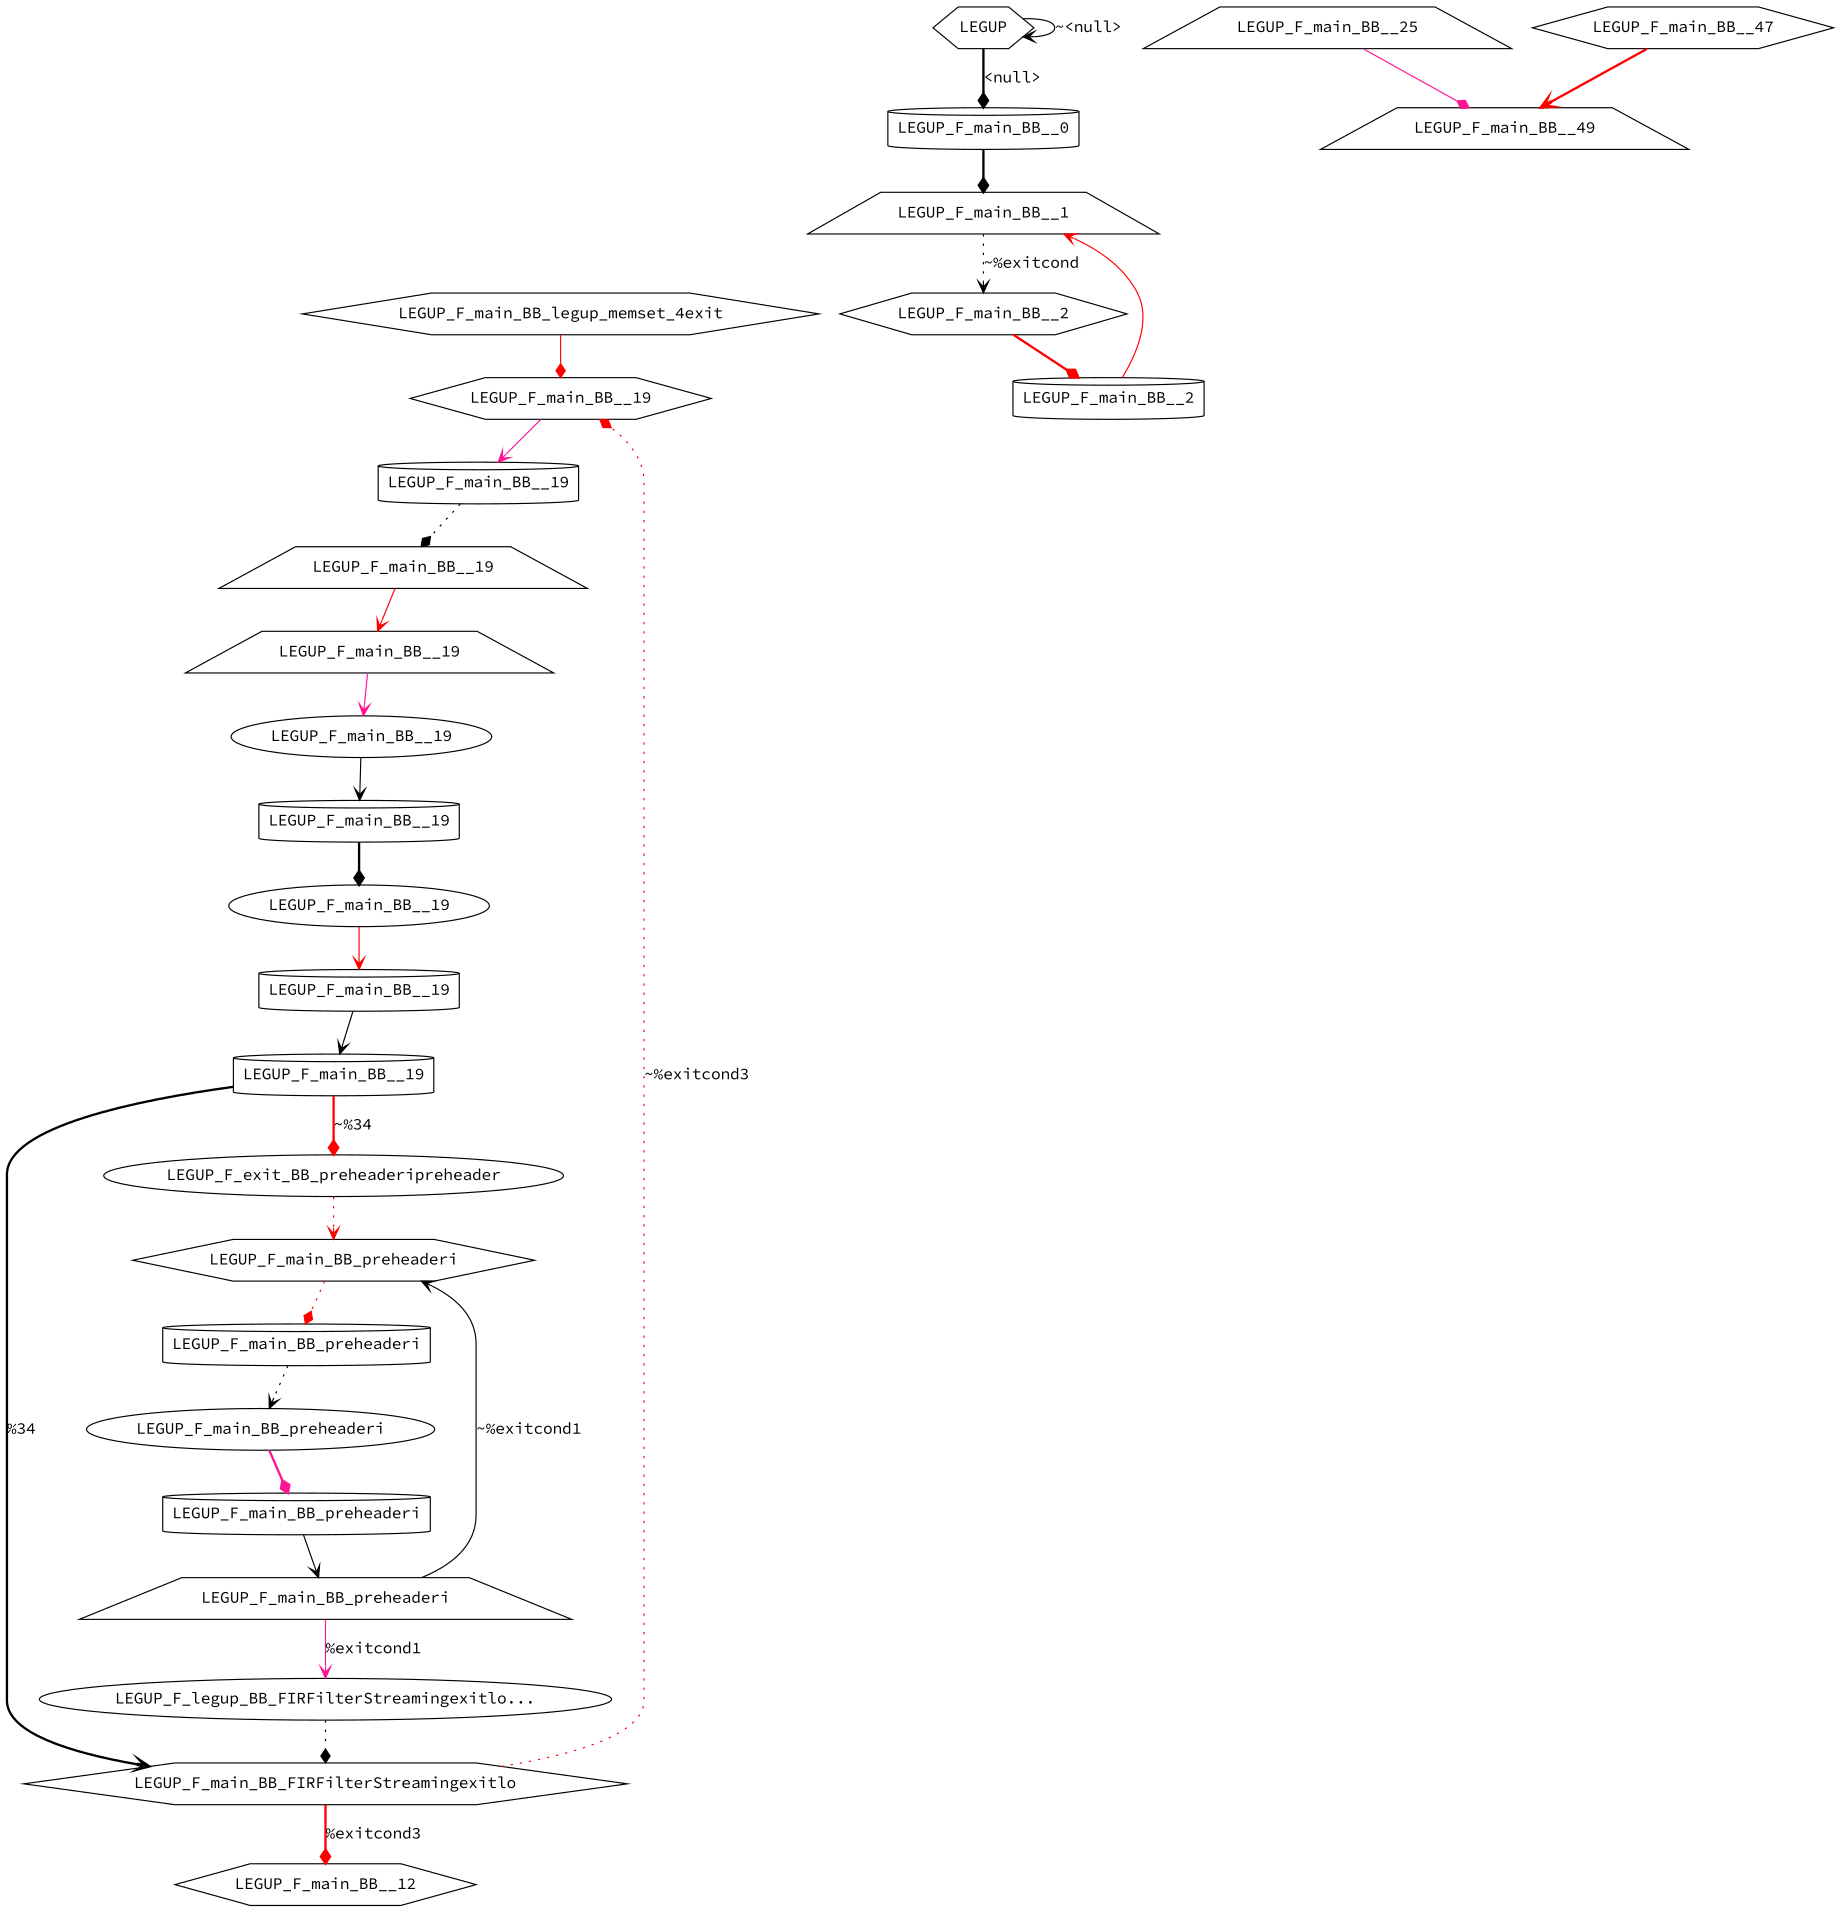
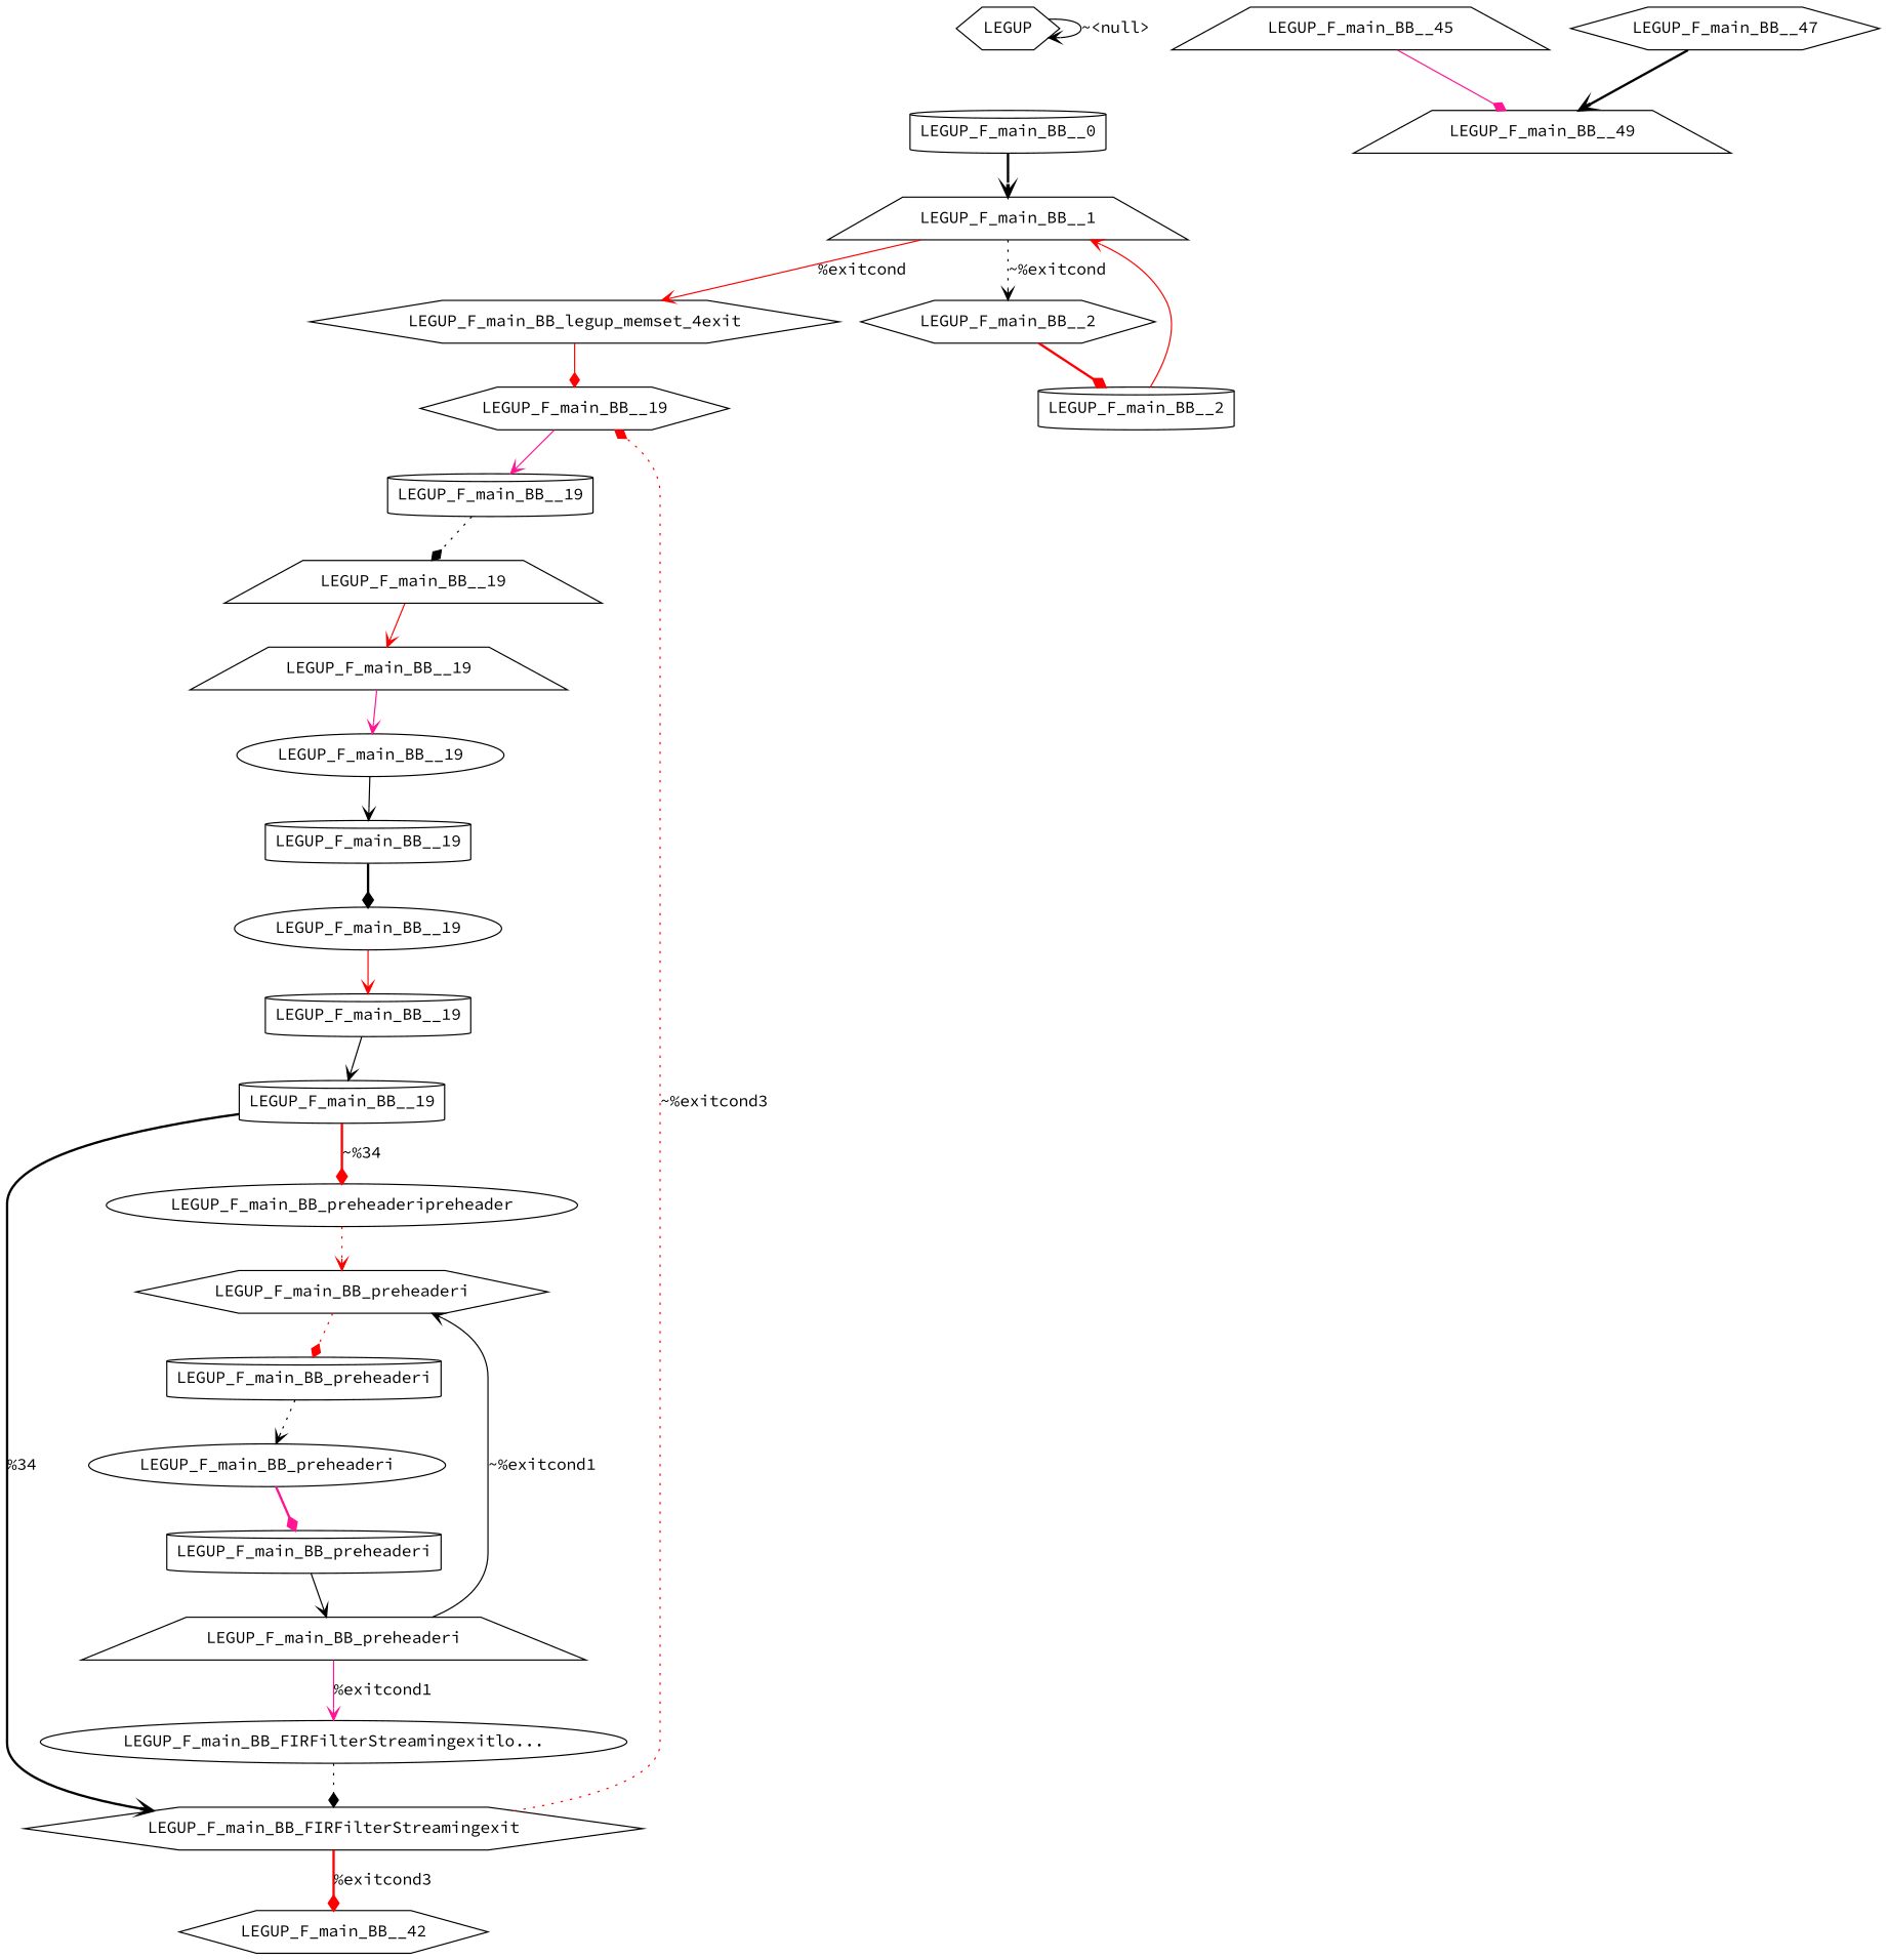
  digraph {
    fontname="Source Code Pro"
    node [fontname="Source Code Pro" shape=cylinder]
    edge [arrowhead=vee color=black fontname="Source Code Pro" style=solid]
    n1 [label=LEGUP_F_main_BB__0]
    n2 [label=LEGUP_F_main_BB__1 shape=trapezium]
    n3 [label=LEGUP_F_main_BB_legup_memset_4exit shape=hexagon]
    n4 [label=LEGUP_F_main_BB__2 shape=hexagon]
    n5 [label=LEGUP shape=hexagon]
    n6 [label=LEGUP_F_main_BB__19 shape=hexagon]
    n7 [label=LEGUP_F_main_BB__2]
    n8 [label=LEGUP_F_main_BB__19]
    n9 [label=LEGUP_F_main_BB__19 shape=trapezium]
    n10 [label=LEGUP_F_main_BB__19 shape=trapezium]
    n11 [label=LEGUP_F_main_BB__19 shape=ellipse]
    n12 [label=LEGUP_F_main_BB__19]
    n13 [label=LEGUP_F_main_BB__19 shape=ellipse]
    n14 [label=LEGUP_F_main_BB__19]
    n15 [label=LEGUP_F_main_BB__19]
-   n16 [label=LEGUP_F_main_BB_FIRFilterStreamingexitlo shape=hexagon]
-   n17 [label=LEGUP_F_exit_BB_preheaderipreheader shape=ellipse]
-   n18 [label=LEGUP_F_main_BB__12 shape=hexagon]
+   n16 [label=LEGUP_F_main_BB_FIRFilterStreamingexit shape=hexagon]
+   n17 [label=LEGUP_F_main_BB_preheaderipreheader shape=ellipse]
+   n18 [label=LEGUP_F_main_BB__42 shape=hexagon]
    n19 [label=LEGUP_F_main_BB_preheaderi shape=hexagon]
    n20 [label=LEGUP_F_main_BB_preheaderi]
    n21 [label=LEGUP_F_main_BB_preheaderi shape=ellipse]
    n22 [label=LEGUP_F_main_BB_preheaderi]
    n23 [label=LEGUP_F_main_BB_preheaderi shape=trapezium]
-   n24 [label="LEGUP_F_legup_BB_FIRFilterStreamingexitlo..." shape=ellipse]
-   n25 [label=LEGUP_F_main_BB__25 shape=trapezium]
+   n24 [label="LEGUP_F_main_BB_FIRFilterStreamingexitlo..." shape=ellipse]
+   n25 [label=LEGUP_F_main_BB__45 shape=trapezium]
    n26 [label=LEGUP_F_main_BB__49 shape=trapezium]
    n27 [label=LEGUP_F_main_BB__47 shape=hexagon]
-   n1 -> n2 [arrowhead=diamond style=bold]
+   n1 -> n2 [style=bold]
+   n2 -> n3 [color=red label="%exitcond"]
    n2 -> n4 [label="~%exitcond" style=dotted]
    n3 -> n6 [arrowhead=diamond color=red]
    n4 -> n7 [arrowhead=diamond color=red style=bold]
-   n5 -> n1 [arrowhead=diamond label="<null>" style=bold]
    n5 -> n5 [label="~<null>"]
    n6 -> n8 [color=deeppink]
    n7 -> n2 [color=red]
    n8 -> n9 [arrowhead=diamond style=dotted]
    n9 -> n10 [color=red]
    n10 -> n11 [color=deeppink]
    n11 -> n12
    n12 -> n13 [arrowhead=diamond style=bold]
    n13 -> n14 [color=red]
    n14 -> n15
    n15 -> n16 [label="%34" style=bold]
    n15 -> n17 [arrowhead=diamond color=red label="~%34" style=bold]
    n16 -> n6 [arrowhead=diamond color=red label="~%exitcond3" style=dotted]
    n16 -> n18 [arrowhead=diamond color=red label="%exitcond3" style=bold]
    n17 -> n19 [color=red style=dotted]
    n19 -> n20 [arrowhead=diamond color=red style=dotted]
    n20 -> n21 [style=dotted]
    n21 -> n22 [arrowhead=diamond color=deeppink style=bold]
    n22 -> n23
    n23 -> n19 [label="~%exitcond1"]
    n23 -> n24 [color=deeppink label="%exitcond1"]
    n24 -> n16 [arrowhead=diamond style=dotted]
    n25 -> n26 [arrowhead=diamond color=deeppink]
-   n27 -> n26 [color=red style=bold]
+   n27 -> n26 [style=bold]
  }
